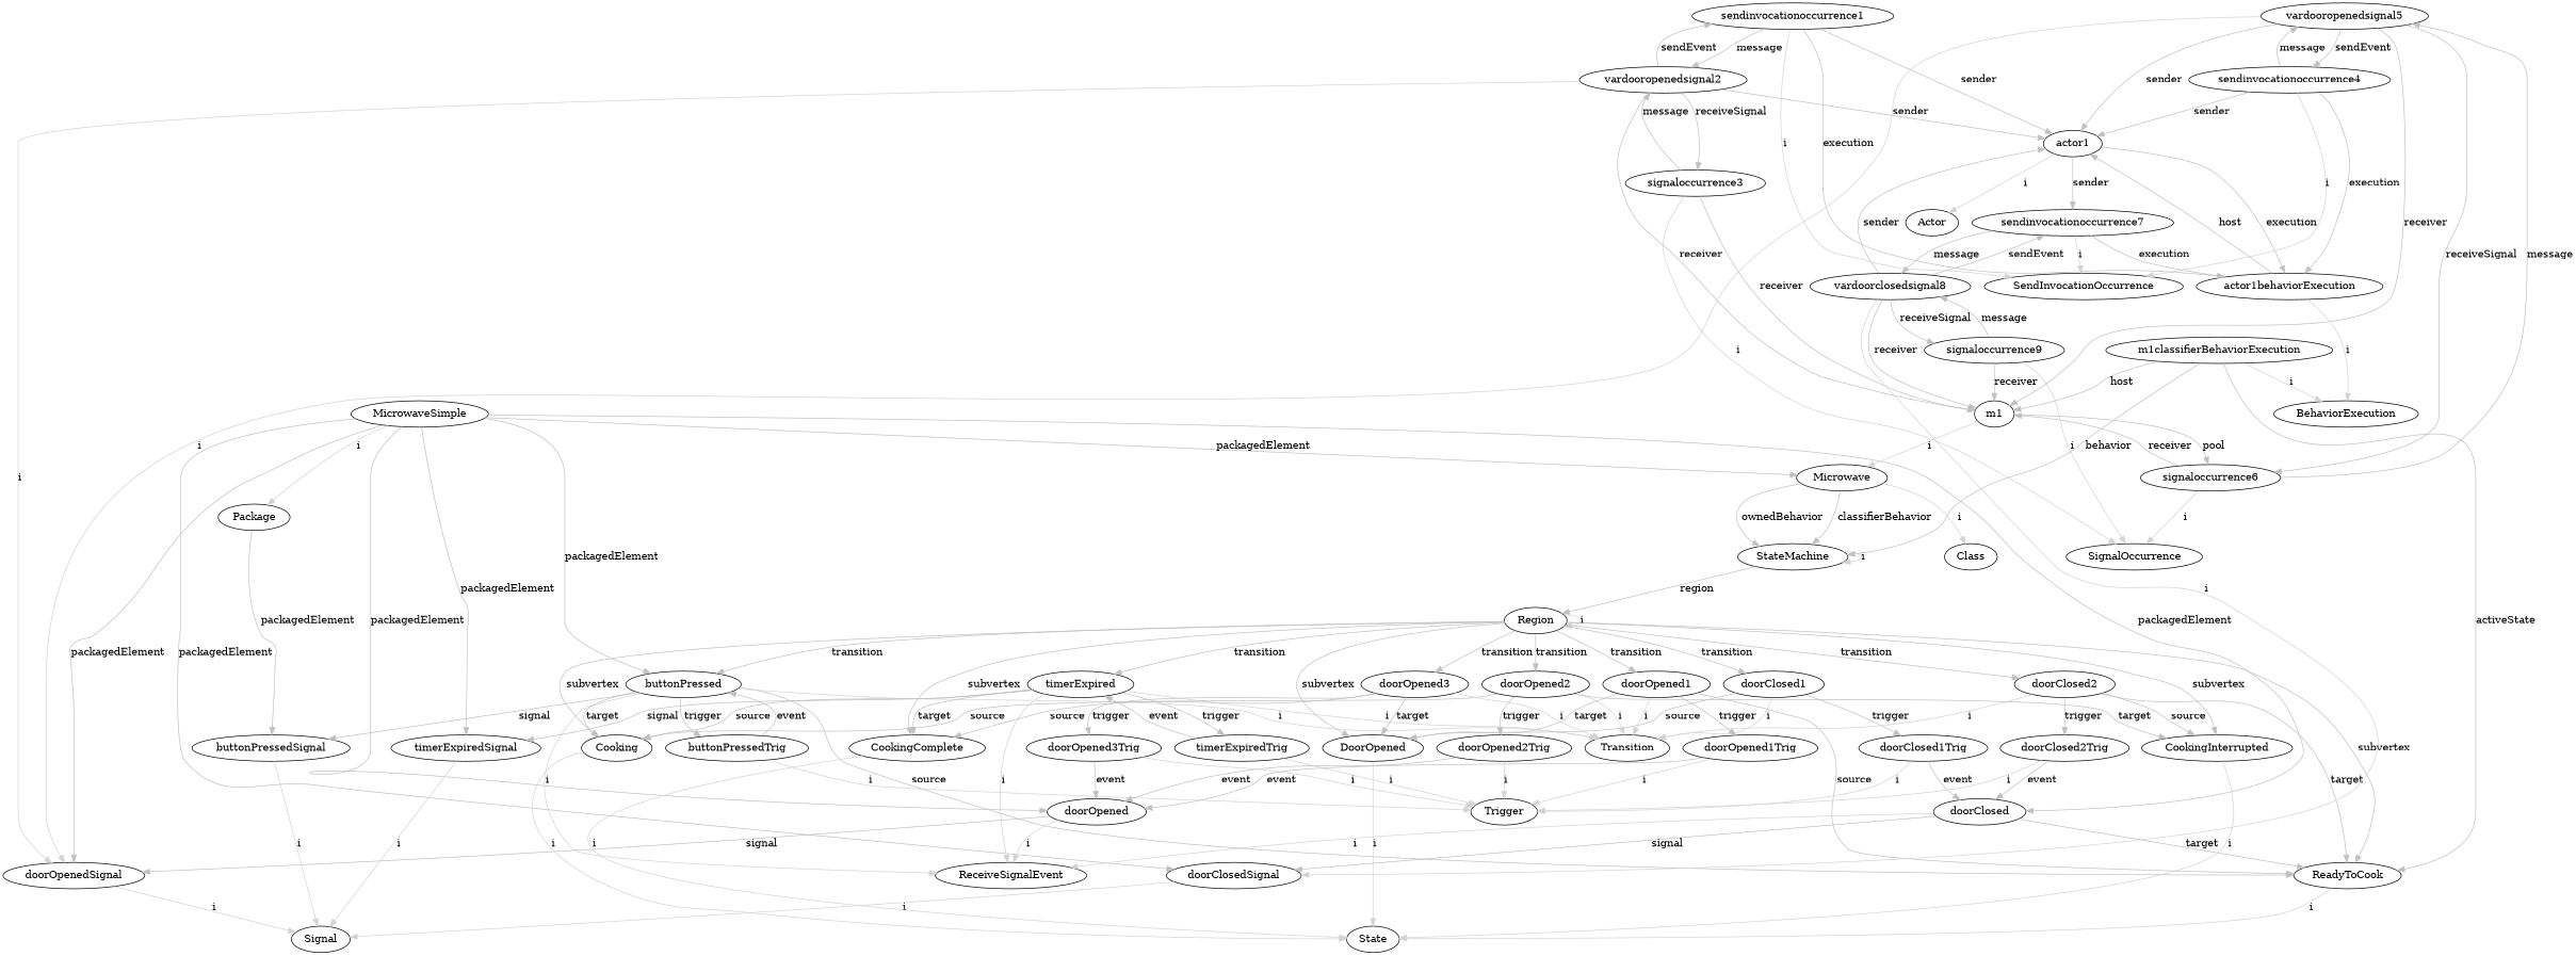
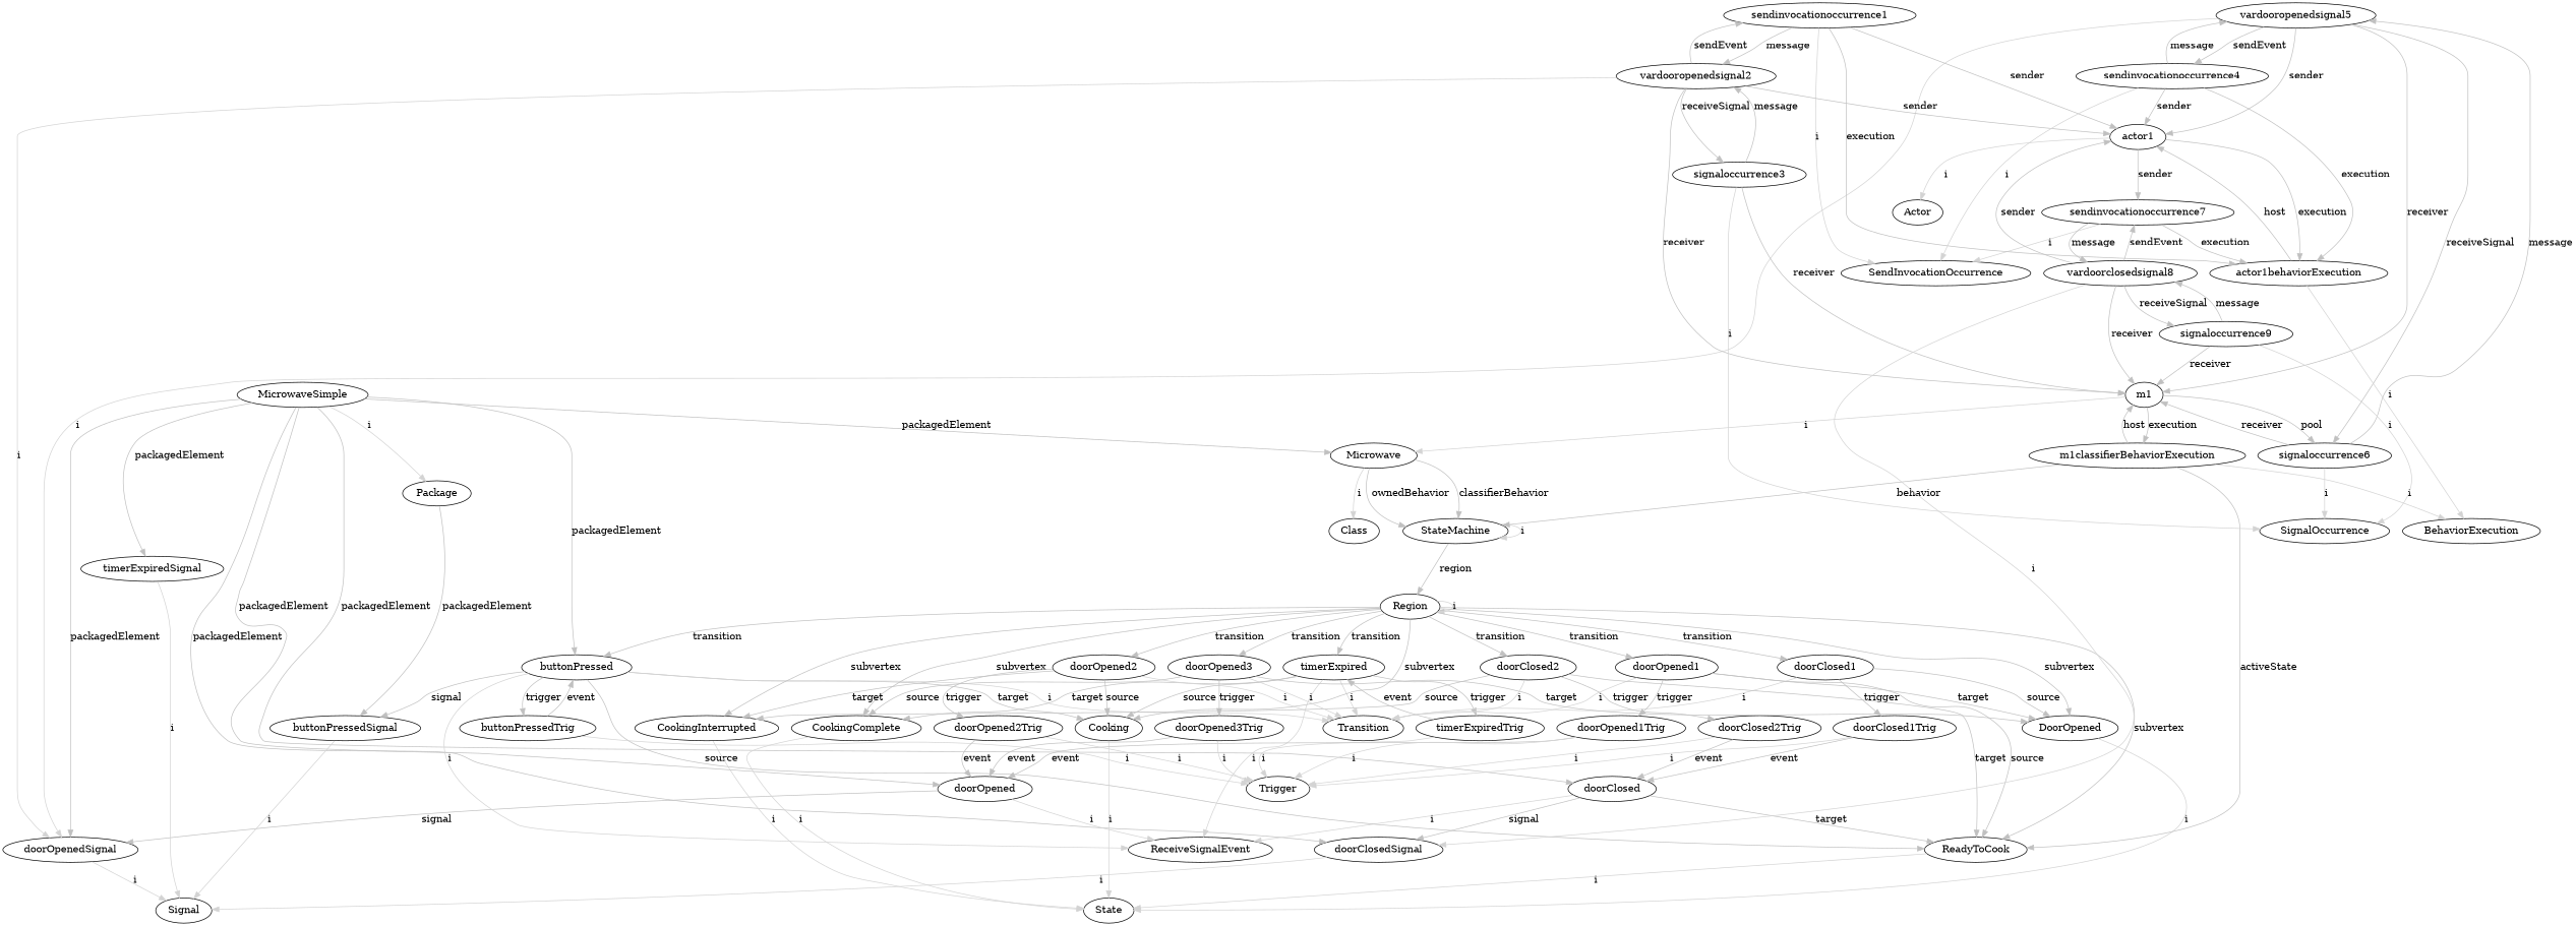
  digraph {
    edge [color=grey]
    MicrowaveSimple
    Package
    Microwave
    doorClosed
    doorOpened
    buttonPressed
    doorClosedSignal
    doorOpenedSignal
    timerExpiredSignal
    buttonPressedSignal
    Class
    StateMachine
    ReadyToCook
    ReceiveSignalEvent
    Cooking
    Transition
    buttonPressedTrig
    timerExpired
    CookingComplete
    timerExpiredTrig
    Signal
    Region
    DoorOpened
    CookingInterrupted
    doorClosed1
    doorOpened1
    doorClosed2
    doorOpened2
    doorOpened3
    State
    doorClosed1Trig
    doorOpened1Trig
    doorClosed2Trig
    doorOpened2Trig
    doorOpened3Trig
    Trigger
    m1
    m1classifierBehaviorExecution
    signaloccurrence6
    BehaviorExecution
    SignalOccurrence
    vardooropenedsignal5
    actor1
    Actor
    actor1behaviorExecution
    sendinvocationoccurrence7
    sendinvocationoccurrence1
    SendInvocationOccurrence
    vardooropenedsignal2
    signaloccurrence3
    sendinvocationoccurrence4
    vardoorclosedsignal8
    signaloccurrence9
    MicrowaveSimple -> Package [color=lightgrey label=i]
    MicrowaveSimple -> Microwave [label=packagedElement]
    MicrowaveSimple -> doorClosed [label=packagedElement]
    MicrowaveSimple -> doorOpened [label=packagedElement]
    MicrowaveSimple -> buttonPressed [label=packagedElement]
    MicrowaveSimple -> doorClosedSignal [label=packagedElement]
    MicrowaveSimple -> doorOpenedSignal [label=packagedElement]
    MicrowaveSimple -> timerExpiredSignal [label=packagedElement]
    Package -> buttonPressedSignal [label=packagedElement]
    Microwave -> Class [color=lightgrey label=i]
    Microwave -> StateMachine [label=classifierBehavior]
    Microwave -> StateMachine [label=ownedBehavior]
    doorClosed -> doorClosedSignal [label=signal]
    doorClosed -> ReadyToCook [label=target]
    doorClosed -> ReceiveSignalEvent [color=lightgrey label=i]
    doorOpened -> doorOpenedSignal [label=signal]
    doorOpened -> ReceiveSignalEvent [color=lightgrey label=i]
    buttonPressed -> buttonPressedSignal [label=signal]
    buttonPressed -> ReadyToCook [label=source]
    buttonPressed -> ReceiveSignalEvent [color=lightgrey label=i]
    buttonPressed -> Cooking [label=target]
    buttonPressed -> Transition [color=lightgrey label=i]
    buttonPressed -> buttonPressedTrig [label=trigger]
    doorClosedSignal -> Signal [color=lightgrey label=i]
    doorOpenedSignal -> Signal [color=lightgrey label=i]
    timerExpiredSignal -> Signal [color=lightgrey label=i]
    buttonPressedSignal -> Signal [color=lightgrey label=i]
    StateMachine -> StateMachine [color=lightgrey label=i]
    StateMachine -> Region [label=region]
    ReadyToCook -> State [color=lightgrey label=i]
    Cooking -> State [color=lightgrey label=i]
    buttonPressedTrig -> buttonPressed [label=event]
    buttonPressedTrig -> Trigger [color=lightgrey label=i]
-   timerExpired -> timerExpiredSignal [label=signal]
    timerExpired -> ReceiveSignalEvent [color=lightgrey label=i]
    timerExpired -> Cooking [label=source]
    timerExpired -> Transition [color=lightgrey label=i]
    timerExpired -> CookingComplete [label=target]
    timerExpired -> timerExpiredTrig [label=trigger]
    CookingComplete -> State [color=lightgrey label=i]
    timerExpiredTrig -> timerExpired [label=event]
    timerExpiredTrig -> Trigger [color=lightgrey label=i]
    Region -> buttonPressed [label=transition]
    Region -> ReadyToCook [label=subvertex]
    Region -> Cooking [label=subvertex]
    Region -> timerExpired [label=transition]
    Region -> CookingComplete [label=subvertex]
    Region -> Region [color=lightgrey label=i]
    Region -> DoorOpened [label=subvertex]
    Region -> CookingInterrupted [label=subvertex]
    Region -> doorClosed1 [label=transition]
    Region -> doorOpened1 [label=transition]
    Region -> doorClosed2 [label=transition]
    Region -> doorOpened2 [label=transition]
    Region -> doorOpened3 [label=transition]
    DoorOpened -> State [color=lightgrey label=i]
    CookingInterrupted -> State [color=lightgrey label=i]
    doorClosed1 -> Transition [color=lightgrey label=i]
    doorClosed1 -> DoorOpened [label=source]
    doorClosed1 -> doorClosed1Trig [label=trigger]
    doorOpened1 -> ReadyToCook [label=source]
    doorOpened1 -> Transition [color=lightgrey label=i]
    doorOpened1 -> DoorOpened [label=target]
    doorOpened1 -> doorOpened1Trig [label=trigger]
    doorClosed2 -> ReadyToCook [label=target]
    doorClosed2 -> Transition [color=lightgrey label=i]
    doorClosed2 -> CookingInterrupted [label=source]
    doorClosed2 -> doorClosed2Trig [label=trigger]
    doorOpened2 -> Cooking [label=source]
    doorOpened2 -> Transition [color=lightgrey label=i]
    doorOpened2 -> CookingInterrupted [label=target]
    doorOpened2 -> doorOpened2Trig [label=trigger]
    doorOpened3 -> Transition [color=lightgrey label=i]
    doorOpened3 -> CookingComplete [label=source]
    doorOpened3 -> DoorOpened [label=target]
    doorOpened3 -> doorOpened3Trig [label=trigger]
    doorClosed1Trig -> doorClosed [label=event]
    doorClosed1Trig -> Trigger [color=lightgrey label=i]
    doorOpened1Trig -> doorOpened [label=event]
    doorOpened1Trig -> Trigger [color=lightgrey label=i]
    doorClosed2Trig -> doorClosed [label=event]
    doorClosed2Trig -> Trigger [color=lightgrey label=i]
    doorOpened2Trig -> doorOpened [label=event]
    doorOpened2Trig -> Trigger [color=lightgrey label=i]
    doorOpened3Trig -> doorOpened [label=event]
    doorOpened3Trig -> Trigger [color=lightgrey label=i]
    m1 -> Microwave [color=lightgrey label=i]
+   m1 -> m1classifierBehaviorExecution [label=execution]
    m1 -> signaloccurrence6 [label=pool]
    m1classifierBehaviorExecution -> StateMachine [label=behavior]
    m1classifierBehaviorExecution -> ReadyToCook [label=activeState]
    m1classifierBehaviorExecution -> m1 [label=host]
    m1classifierBehaviorExecution -> BehaviorExecution [color=lightgrey label=i]
    signaloccurrence6 -> m1 [label=receiver]
    signaloccurrence6 -> SignalOccurrence [color=lightgrey label=i]
    signaloccurrence6 -> vardooropenedsignal5 [label=message]
    vardooropenedsignal5 -> doorOpenedSignal [color=lightgrey label=i]
    vardooropenedsignal5 -> m1 [label=receiver]
    vardooropenedsignal5 -> signaloccurrence6 [label=receiveSignal]
    vardooropenedsignal5 -> actor1 [label=sender]
    vardooropenedsignal5 -> sendinvocationoccurrence4 [label=sendEvent]
    actor1 -> Actor [color=lightgrey label=i]
    actor1 -> actor1behaviorExecution [label=execution]
    actor1 -> sendinvocationoccurrence7 [label=sender]
    actor1behaviorExecution -> BehaviorExecution [color=lightgrey label=i]
    actor1behaviorExecution -> actor1 [label=host]
    sendinvocationoccurrence7 -> actor1behaviorExecution [label=execution]
    sendinvocationoccurrence7 -> SendInvocationOccurrence [color=lightgrey label=i]
    sendinvocationoccurrence7 -> vardoorclosedsignal8 [label=message]
    sendinvocationoccurrence1 -> actor1 [label=sender]
    sendinvocationoccurrence1 -> actor1behaviorExecution [label=execution]
    sendinvocationoccurrence1 -> SendInvocationOccurrence [color=lightgrey label=i]
    sendinvocationoccurrence1 -> vardooropenedsignal2 [label=message]
    vardooropenedsignal2 -> doorOpenedSignal [color=lightgrey label=i]
    vardooropenedsignal2 -> m1 [label=receiver]
    vardooropenedsignal2 -> actor1 [label=sender]
    vardooropenedsignal2 -> sendinvocationoccurrence1 [label=sendEvent]
    vardooropenedsignal2 -> signaloccurrence3 [label=receiveSignal]
    signaloccurrence3 -> m1 [label=receiver]
    signaloccurrence3 -> SignalOccurrence [color=lightgrey label=i]
    signaloccurrence3 -> vardooropenedsignal2 [label=message]
    sendinvocationoccurrence4 -> vardooropenedsignal5 [label=message]
    sendinvocationoccurrence4 -> actor1 [label=sender]
    sendinvocationoccurrence4 -> actor1behaviorExecution [label=execution]
    sendinvocationoccurrence4 -> SendInvocationOccurrence [color=lightgrey label=i]
    vardoorclosedsignal8 -> doorClosedSignal [color=lightgrey label=i]
    vardoorclosedsignal8 -> m1 [label=receiver]
    vardoorclosedsignal8 -> actor1 [label=sender]
    vardoorclosedsignal8 -> sendinvocationoccurrence7 [label=sendEvent]
    vardoorclosedsignal8 -> signaloccurrence9 [label=receiveSignal]
    signaloccurrence9 -> m1 [label=receiver]
    signaloccurrence9 -> SignalOccurrence [color=lightgrey label=i]
    signaloccurrence9 -> vardoorclosedsignal8 [label=message]
  }
